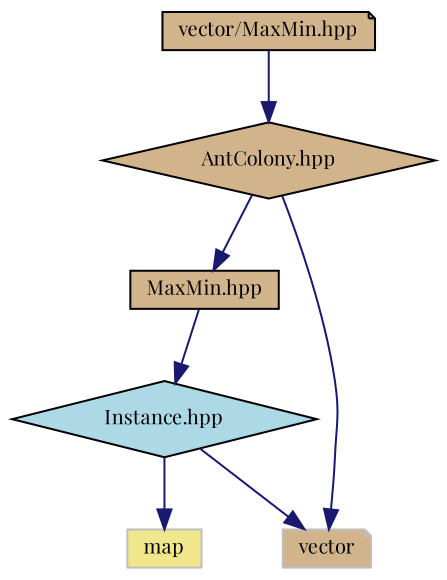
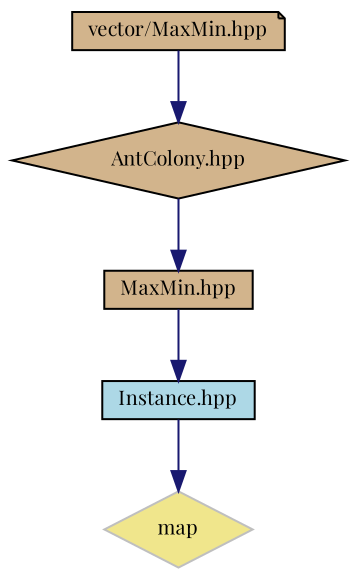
  digraph {
    fontname="Playfair Display"
    node [color=black fillcolor=tan fontname="Playfair Display" fontsize=10 shape=note style=filled]
    edge [color=midnightblue fontname="Playfair Display" fontsize=10 labelfontname=Helvetica labelfontsize=10 style=solid]
    n1 [fontcolor=black height=0.2 label="vector/MaxMin.hpp" width=0.4]
    n2 [height=0.2 label="AntColony.hpp" shape=diamond width=0.4]
    n3 [height=0.2 label="MaxMin.hpp" shape=box width=0.4]
-   n4 [color=grey75 height=0.2 label=vector width=0.4]
-   n5 [fillcolor=lightblue height=0.2 label="Instance.hpp" shape=diamond width=0.4]
-   n6 [color=grey75 fillcolor=khaki height=0.2 label=map shape=box width=0.4]
+   n5 [fillcolor=lightblue height=0.2 label="Instance.hpp" shape=box width=0.4]
+   n6 [color=grey75 fillcolor=khaki height=0.2 label=map shape=diamond width=0.4]
    n1 -> n2
    n2 -> n3
-   n2 -> n4
    n3 -> n5
-   n5 -> n4
    n5 -> n6
  }
